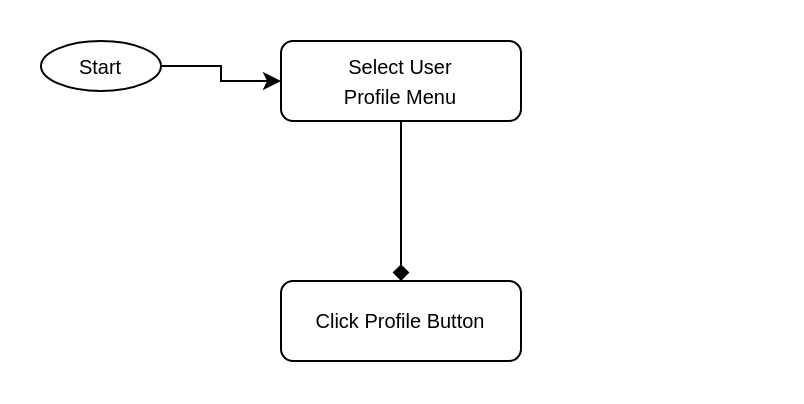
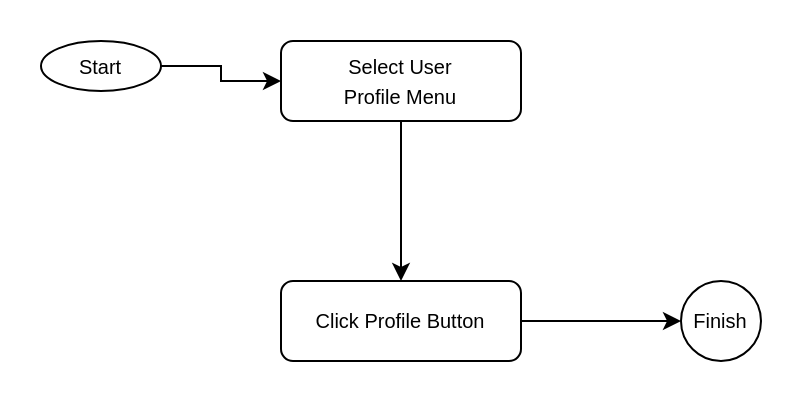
  <mxCell id="0" />
  <mxCell id="1" parent="0" />
  <mxCell id="2" value="" style="edgeStyle=orthogonalEdgeStyle;rounded=0;orthogonalLoop=1;jettySize=auto;html=1;" edge="1" parent="1" source="3" target="5"><mxGeometry relative="1" as="geometry" /></mxCell>
  <mxCell id="3" value="&lt;p style=&quot;line-height: 90%;&quot;&gt;&lt;font style=&quot;font-size: 10px;&quot;&gt;Start&lt;/font&gt;&lt;/p&gt;" style="ellipse;whiteSpace=wrap;html=1;aspect=fixed;" vertex="1" parent="1"><mxGeometry x="20" y="20" width="60" height="25" as="geometry" /></mxCell>
- <mxCell id="4" value="" style="edgeStyle=orthogonalEdgeStyle;rounded=0;orthogonalLoop=1;jettySize=auto;html=1;endArrow=diamond;" edge="1" parent="1" source="5" target="7"><mxGeometry relative="1" as="geometry" /></mxCell>
+ <mxCell id="4" value="" style="edgeStyle=orthogonalEdgeStyle;rounded=0;orthogonalLoop=1;jettySize=auto;html=1;" edge="1" parent="1" source="5" target="7"><mxGeometry relative="1" as="geometry" /></mxCell>
  <mxCell id="5" value="&lt;font style=&quot;font-size: 10px;&quot;&gt;Select User&lt;br&gt;Profile Menu&lt;/font&gt;" style="rounded=1;whiteSpace=wrap;html=1;" vertex="1" parent="1"><mxGeometry x="140" y="20" width="120" height="40" as="geometry" /></mxCell>
+ <mxCell id="6" value="" style="edgeStyle=orthogonalEdgeStyle;rounded=0;orthogonalLoop=1;jettySize=auto;html=1;" edge="1" parent="1" source="7" target="8"><mxGeometry relative="1" as="geometry" /></mxCell>
  <mxCell id="7" value="&lt;span style=&quot;font-size: 10px;&quot;&gt;Click Profile Button&lt;/span&gt;" style="rounded=1;whiteSpace=wrap;html=1;" vertex="1" parent="1"><mxGeometry x="140" y="140" width="120" height="40" as="geometry" /></mxCell>
+ <mxCell id="8" value="&lt;font style=&quot;font-size: 10px;&quot;&gt;Finish&lt;/font&gt;" style="ellipse;whiteSpace=wrap;html=1;aspect=fixed;fontSize=7;" vertex="1" parent="1"><mxGeometry x="340" y="140" width="40" height="40" as="geometry" /></mxCell>
